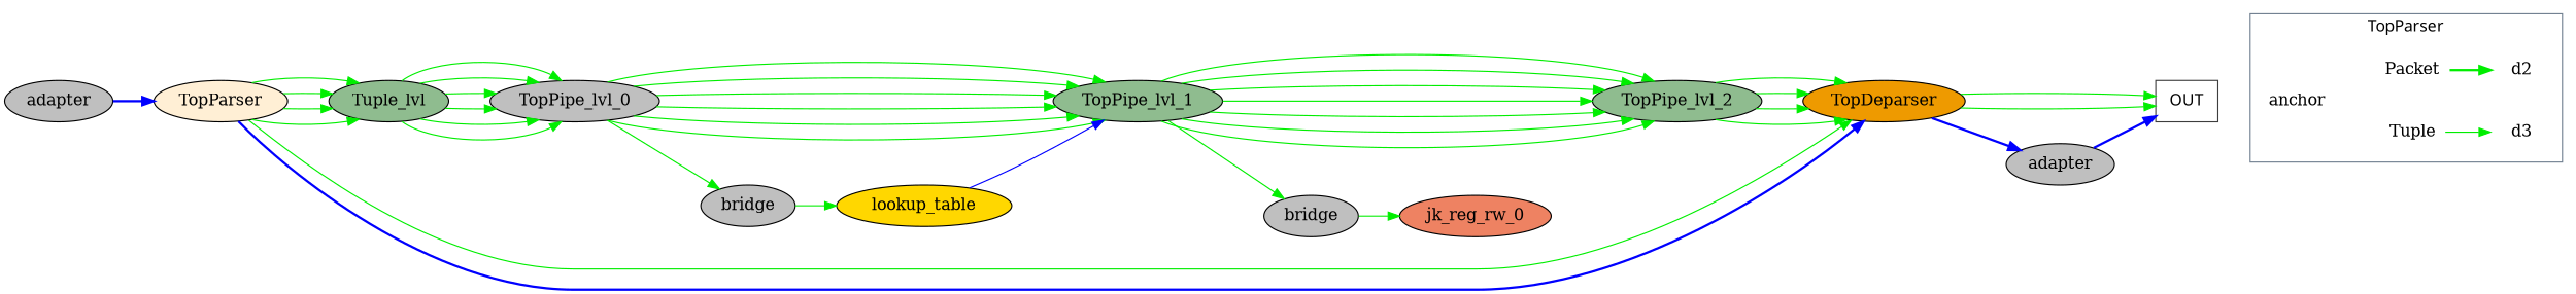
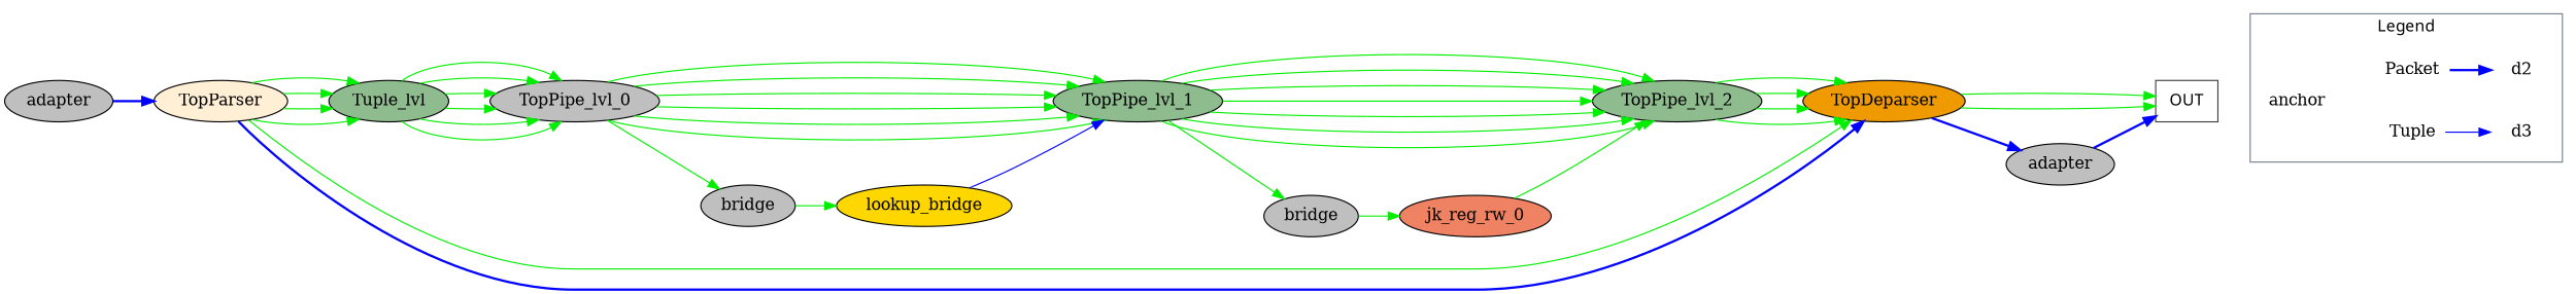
  digraph {
    rankdir=LR
    node [style=filled]
    edge [color=green2]
    n1 [label=Tuple shape=plaintext style=""]
    d3 [shape=plaintext style=""]
    n3 [label=Packet shape=plaintext style=""]
    d2 [shape=plaintext style=""]
    anchor [shape=plaintext style=""]
    TopParser [fillcolor=papayawhip]
    n7 [fillcolor=darkseagreen label=Tuple_lvl]
    TopDeparser [fillcolor=orange2]
    n9 [fillcolor=gray75 label=adapter]
    n10 [color=gray24 fontname="times:italic" label=OUT shape=box style=""]
    TopPipe_lvl_0 [fillcolor=gray75]
    n12 [fillcolor=gray75 label=adapter]
    TopPipe_lvl_1 [fillcolor=darkseagreen]
    n14 [fillcolor=gray75 label=bridge]
    TopPipe_lvl_2 [fillcolor=darkseagreen]
    n16 [fillcolor=gray75 label=bridge]
-   lookup_table [fillcolor=gold]
+   lookup_table [fillcolor=gold label=lookup_bridge]
    jk_reg_rw_0 [fillcolor=salmon2]
    subgraph cluster_1 {
      color=SlateGray
      fontname="times:bold"
-     label=TopParser
+     label=Legend
      n1
      d3
      n3
      d2
      anchor
    }
-   n1 -> d3
-   n3 -> d2 [style=bold]
+   n1 -> d3 [color=blue]
+   n3 -> d2 [color=blue style=bold]
    anchor -> n1 [style=invis color=""]
    anchor -> n3 [style=invis color=""]
    TopParser -> n7
    TopParser -> n7
    TopParser -> n7
    TopParser -> n7
    TopParser -> TopDeparser [color=blue style=bold]
    TopParser -> TopDeparser
    n7 -> TopPipe_lvl_0
    n7 -> TopPipe_lvl_0
    n7 -> TopPipe_lvl_0
    n7 -> TopPipe_lvl_0
    n7 -> TopPipe_lvl_0
    n7 -> TopPipe_lvl_0
    TopDeparser -> n10
    TopDeparser -> n10
    TopDeparser -> n12 [color=blue style=bold]
    n9 -> TopParser [color=blue style=bold]
    n10 -> anchor [style=invis color=""]
    TopPipe_lvl_0 -> TopPipe_lvl_1
    TopPipe_lvl_0 -> TopPipe_lvl_1
    TopPipe_lvl_0 -> TopPipe_lvl_1
    TopPipe_lvl_0 -> TopPipe_lvl_1
    TopPipe_lvl_0 -> TopPipe_lvl_1
    TopPipe_lvl_0 -> TopPipe_lvl_1
    TopPipe_lvl_0 -> n14
    n12 -> n10 [color=blue style=bold]
    TopPipe_lvl_1 -> TopPipe_lvl_2
    TopPipe_lvl_1 -> TopPipe_lvl_2
    TopPipe_lvl_1 -> TopPipe_lvl_2
    TopPipe_lvl_1 -> TopPipe_lvl_2
    TopPipe_lvl_1 -> TopPipe_lvl_2
    TopPipe_lvl_1 -> TopPipe_lvl_2
    TopPipe_lvl_1 -> TopPipe_lvl_2
    TopPipe_lvl_1 -> n16
    n14 -> lookup_table
    TopPipe_lvl_2 -> TopDeparser
    TopPipe_lvl_2 -> TopDeparser
    TopPipe_lvl_2 -> TopDeparser
    TopPipe_lvl_2 -> TopDeparser
    n16 -> jk_reg_rw_0
    lookup_table -> TopPipe_lvl_1 [color=blue]
+   jk_reg_rw_0 -> TopPipe_lvl_2
  }
